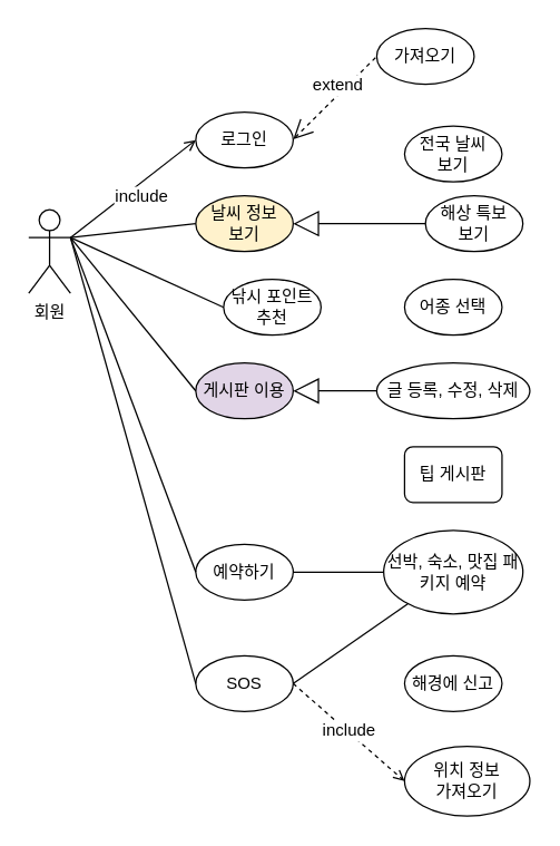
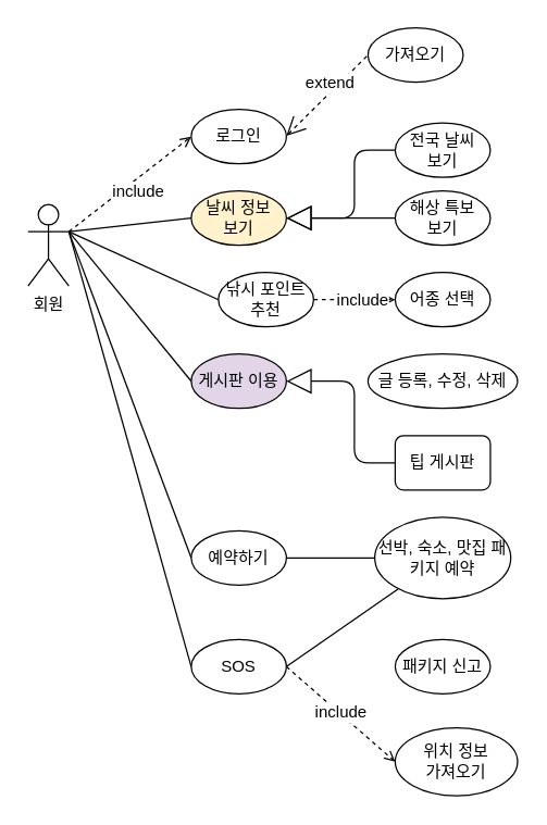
  <mxCell id="0" />
  <mxCell id="1" parent="0" />
  <mxCell id="2" value="회원" style="shape=umlActor;verticalLabelPosition=bottom;labelBackgroundColor=#ffffff;verticalAlign=top;html=1;outlineConnect=0;" vertex="1" parent="1"><mxGeometry x="20" y="150" width="30" height="60" as="geometry" /></mxCell>
  <mxCell id="3" value="로그인" style="ellipse;whiteSpace=wrap;html=1;" vertex="1" parent="1"><mxGeometry x="140" y="80" width="70" height="40" as="geometry" /></mxCell>
- <mxCell id="4" value="" style="edgeStyle=none;html=1;endArrow=open;verticalAlign=bottom;dashed=0;labelBackgroundColor=none;exitX=1;exitY=0.333;exitDx=0;exitDy=0;exitPerimeter=0;entryX=0;entryY=0.5;entryDx=0;entryDy=0;" edge="1" parent="1" source="2" target="3"><mxGeometry width="160" relative="1" as="geometry"><mxPoint x="50" y="130" as="sourcePoint" /><mxPoint x="250" y="130" as="targetPoint" /></mxGeometry></mxCell>
+ <mxCell id="4" value="" style="edgeStyle=none;html=1;endArrow=open;verticalAlign=bottom;dashed=1;labelBackgroundColor=none;exitX=1;exitY=0.333;exitDx=0;exitDy=0;exitPerimeter=0;entryX=0;entryY=0.5;entryDx=0;entryDy=0;" edge="1" parent="1" source="2" target="3"><mxGeometry width="160" relative="1" as="geometry"><mxPoint x="50" y="130" as="sourcePoint" /><mxPoint x="250" y="130" as="targetPoint" /></mxGeometry></mxCell>
  <mxCell id="5" value="&lt;font style=&quot;font-size: 12px&quot;&gt;include&lt;/font&gt;" style="edgeLabel;html=1;align=center;verticalAlign=middle;resizable=0;points=[];" vertex="1" connectable="0" parent="4"><mxGeometry x="-0.543" y="-2" relative="1" as="geometry"><mxPoint x="28.5" y="-14.94" as="offset" /></mxGeometry></mxCell>
  <mxCell id="6" value="" style="edgeStyle=none;html=1;startArrow=open;endArrow=none;startSize=12;verticalAlign=bottom;dashed=1;labelBackgroundColor=none;entryX=0;entryY=0.5;entryDx=0;entryDy=0;" edge="1" parent="1" target="8"><mxGeometry width="160" relative="1" as="geometry"><mxPoint x="210" y="99.5" as="sourcePoint" /><mxPoint x="280" y="100" as="targetPoint" /></mxGeometry></mxCell>
  <mxCell id="7" value="&lt;font style=&quot;font-size: 12px&quot;&gt;extend&lt;/font&gt;" style="edgeLabel;html=1;align=center;verticalAlign=middle;resizable=0;points=[];" vertex="1" connectable="0" parent="6"><mxGeometry x="0.543" y="1" relative="1" as="geometry"><mxPoint x="-14.01" y="6.98" as="offset" /></mxGeometry></mxCell>
  <mxCell id="8" value="가져오기" style="ellipse;whiteSpace=wrap;html=1;" vertex="1" parent="1"><mxGeometry x="270" y="20" width="70" height="40" as="geometry" /></mxCell>
  <mxCell id="9" value="날씨 정보 &lt;br&gt;보기" style="ellipse;whiteSpace=wrap;html=1;fillColor=#fff2cc;" vertex="1" parent="1"><mxGeometry x="140" y="140" width="70" height="40" as="geometry" /></mxCell>
  <mxCell id="10" value="" style="endArrow=none;html=1;entryX=1;entryY=0.333;entryDx=0;entryDy=0;entryPerimeter=0;exitX=0;exitY=0.5;exitDx=0;exitDy=0;" edge="1" parent="1" source="9" target="2"><mxGeometry width="50" height="50" relative="1" as="geometry"><mxPoint x="250" y="380" as="sourcePoint" /><mxPoint x="50" y="120" as="targetPoint" /></mxGeometry></mxCell>
  <mxCell id="11" value="낚시 포인트&lt;br&gt;추천" style="ellipse;whiteSpace=wrap;html=1;" vertex="1" parent="1"><mxGeometry x="160" y="200" width="70" height="40" as="geometry" /></mxCell>
  <mxCell id="12" value="" style="endArrow=none;html=1;entryX=1;entryY=0.333;entryDx=0;entryDy=0;entryPerimeter=0;exitX=0;exitY=0.5;exitDx=0;exitDy=0;" edge="1" parent="1" source="11" target="2"><mxGeometry width="50" height="50" relative="1" as="geometry"><mxPoint x="250" y="440" as="sourcePoint" /><mxPoint x="50" y="120" as="targetPoint" /></mxGeometry></mxCell>
  <mxCell id="13" value="게시판 이용" style="ellipse;whiteSpace=wrap;html=1;fillColor=#e1d5e7;" vertex="1" parent="1"><mxGeometry x="140" y="260" width="70" height="40" as="geometry" /></mxCell>
  <mxCell id="14" value="" style="endArrow=none;html=1;exitX=0;exitY=0.5;exitDx=0;exitDy=0;" edge="1" parent="1" source="13"><mxGeometry width="50" height="50" relative="1" as="geometry"><mxPoint x="250" y="500" as="sourcePoint" /><mxPoint x="50" y="170" as="targetPoint" /></mxGeometry></mxCell>
  <mxCell id="15" value="예약하기" style="ellipse;whiteSpace=wrap;html=1;" vertex="1" parent="1"><mxGeometry x="140" y="390" width="70" height="40" as="geometry" /></mxCell>
  <mxCell id="16" value="" style="endArrow=none;html=1;exitX=0;exitY=0.5;exitDx=0;exitDy=0;" edge="1" parent="1" source="15"><mxGeometry width="50" height="50" relative="1" as="geometry"><mxPoint x="250" y="560" as="sourcePoint" /><mxPoint x="50" y="170" as="targetPoint" /></mxGeometry></mxCell>
  <mxCell id="17" value="SOS" style="ellipse;whiteSpace=wrap;html=1;" vertex="1" parent="1"><mxGeometry x="140" y="470" width="70" height="40" as="geometry" /></mxCell>
  <mxCell id="18" value="" style="endArrow=none;html=1;exitX=0;exitY=0.5;exitDx=0;exitDy=0;" edge="1" parent="1" source="17"><mxGeometry width="50" height="50" relative="1" as="geometry"><mxPoint x="250" y="620" as="sourcePoint" /><mxPoint x="50" y="170" as="targetPoint" /></mxGeometry></mxCell>
+ <mxCell id="19" value="" style="edgeStyle=none;html=1;endArrow=open;verticalAlign=bottom;dashed=1;labelBackgroundColor=none;exitX=1;exitY=0.5;exitDx=0;exitDy=0;entryX=0;entryY=0.5;entryDx=0;entryDy=0;" edge="1" parent="1" source="11" target="21"><mxGeometry width="160" relative="1" as="geometry"><mxPoint x="240" y="220" as="sourcePoint" /><mxPoint x="290" y="210" as="targetPoint" /></mxGeometry></mxCell>
+ <mxCell id="20" value="&lt;font style=&quot;font-size: 12px&quot;&gt;include&lt;/font&gt;" style="edgeLabel;html=1;align=center;verticalAlign=middle;resizable=0;points=[];" vertex="1" connectable="0" parent="19"><mxGeometry x="-0.543" y="-2" relative="1" as="geometry"><mxPoint x="21.89" y="-2.0" as="offset" /></mxGeometry></mxCell>
  <mxCell id="21" value="어종 선택" style="ellipse;whiteSpace=wrap;html=1;" vertex="1" parent="1"><mxGeometry x="290" y="200" width="70" height="40" as="geometry" /></mxCell>
  <mxCell id="22" value="전국 날씨&lt;br&gt;보기" style="ellipse;whiteSpace=wrap;html=1;" vertex="1" parent="1"><mxGeometry x="290" y="90" width="70" height="40" as="geometry" /></mxCell>
- <mxCell id="23" value="해상 특보&lt;br&gt;보기" style="ellipse;whiteSpace=wrap;html=1;" vertex="1" parent="1"><mxGeometry x="305" y="140" width="70" height="40" as="geometry" /></mxCell>
+ <mxCell id="23" value="해상 특보&lt;br&gt;보기" style="ellipse;whiteSpace=wrap;html=1;" vertex="1" parent="1"><mxGeometry x="290" y="140" width="70" height="40" as="geometry" /></mxCell>
+ <mxCell id="24" value="" style="endArrow=block;endSize=16;endFill=0;html=1;entryX=1;entryY=0.5;entryDx=0;entryDy=0;exitX=0;exitY=0.5;exitDx=0;exitDy=0;" edge="1" parent="1" source="22" target="9"><mxGeometry width="160" relative="1" as="geometry"><mxPoint x="240" y="310" as="sourcePoint" /><mxPoint x="400" y="310" as="targetPoint" /><Array as="points"><mxPoint x="260" y="110" /><mxPoint x="260" y="160" /></Array></mxGeometry></mxCell>
  <mxCell id="25" value="" style="endArrow=block;endSize=16;endFill=0;html=1;entryX=1;entryY=0.5;entryDx=0;entryDy=0;exitX=0;exitY=0.5;exitDx=0;exitDy=0;" edge="1" parent="1" source="23" target="9"><mxGeometry width="160" relative="1" as="geometry"><mxPoint x="300" y="120" as="sourcePoint" /><mxPoint x="220" y="170" as="targetPoint" /></mxGeometry></mxCell>
  <mxCell id="26" value="글 등록, 수정, 삭제" style="ellipse;whiteSpace=wrap;html=1;" vertex="1" parent="1"><mxGeometry x="270" y="260" width="110" height="40" as="geometry" /></mxCell>
  <mxCell id="27" value="팁 게시판" style="whiteSpace=wrap;html=1;rounded=1;" vertex="1" parent="1"><mxGeometry x="290" y="320" width="70" height="40" as="geometry" /></mxCell>
- <mxCell id="28" value="" style="endArrow=block;endSize=16;endFill=0;html=1;entryX=1;entryY=0.5;entryDx=0;entryDy=0;exitX=0;exitY=0.5;exitDx=0;exitDy=0;" edge="1" parent="1" source="26" target="13"><mxGeometry width="160" relative="1" as="geometry"><mxPoint x="280" y="330" as="sourcePoint" /><mxPoint x="200" y="330" as="targetPoint" /></mxGeometry></mxCell>
+ <mxCell id="29" value="" style="endArrow=block;endSize=16;endFill=0;html=1;exitX=0;exitY=0.5;exitDx=0;exitDy=0;entryX=1;entryY=0.5;entryDx=0;entryDy=0;" edge="1" parent="1" source="27" target="13"><mxGeometry width="160" relative="1" as="geometry"><mxPoint x="280" y="290" as="sourcePoint" /><mxPoint x="210" y="310" as="targetPoint" /><Array as="points"><mxPoint x="260" y="340" /><mxPoint x="260" y="280" /></Array></mxGeometry></mxCell>
  <mxCell id="30" value="선박, 숙소, 맛집 패키지 예약" style="ellipse;whiteSpace=wrap;html=1;" vertex="1" parent="1"><mxGeometry x="275" y="380" width="100" height="60" as="geometry" /></mxCell>
  <mxCell id="31" value="" style="endArrow=none;html=1;exitX=1;exitY=0.5;exitDx=0;exitDy=0;entryX=0;entryY=0.5;entryDx=0;entryDy=0;" edge="1" parent="1" source="15" target="30"><mxGeometry width="50" height="50" relative="1" as="geometry"><mxPoint x="290" y="330" as="sourcePoint" /><mxPoint x="340" y="280" as="targetPoint" /></mxGeometry></mxCell>
- <mxCell id="32" value="해경에 신고" style="ellipse;whiteSpace=wrap;html=1;" vertex="1" parent="1"><mxGeometry x="290" y="470" width="70" height="40" as="geometry" /></mxCell>
+ <mxCell id="32" value="패키지 신고" style="ellipse;whiteSpace=wrap;html=1;" vertex="1" parent="1"><mxGeometry x="290" y="470" width="70" height="40" as="geometry" /></mxCell>
  <mxCell id="33" value="" style="endArrow=none;html=1;exitX=1;exitY=0.5;exitDx=0;exitDy=0;" edge="1" parent="1" source="17" target="30"><mxGeometry width="50" height="50" relative="1" as="geometry"><mxPoint x="220" y="520" as="sourcePoint" /><mxPoint x="285" y="520" as="targetPoint" /></mxGeometry></mxCell>
  <mxCell id="34" value="위치 정보&lt;br&gt;가져오기" style="ellipse;whiteSpace=wrap;html=1;" vertex="1" parent="1"><mxGeometry x="290" y="535" width="90" height="50" as="geometry" /></mxCell>
  <mxCell id="35" value="" style="edgeStyle=none;html=1;endArrow=open;verticalAlign=bottom;dashed=1;labelBackgroundColor=none;exitX=1;exitY=0.5;exitDx=0;exitDy=0;entryX=0;entryY=0.5;entryDx=0;entryDy=0;" edge="1" parent="1" source="17" target="34"><mxGeometry width="160" relative="1" as="geometry"><mxPoint x="230" y="645" as="sourcePoint" /><mxPoint x="320" y="575" as="targetPoint" /></mxGeometry></mxCell>
  <mxCell id="36" value="&lt;font style=&quot;font-size: 12px&quot;&gt;include&lt;/font&gt;" style="edgeLabel;html=1;align=center;verticalAlign=middle;resizable=0;points=[];" vertex="1" connectable="0" parent="35"><mxGeometry x="-0.543" y="-2" relative="1" as="geometry"><mxPoint x="22.63" y="16.64" as="offset" /></mxGeometry></mxCell>
